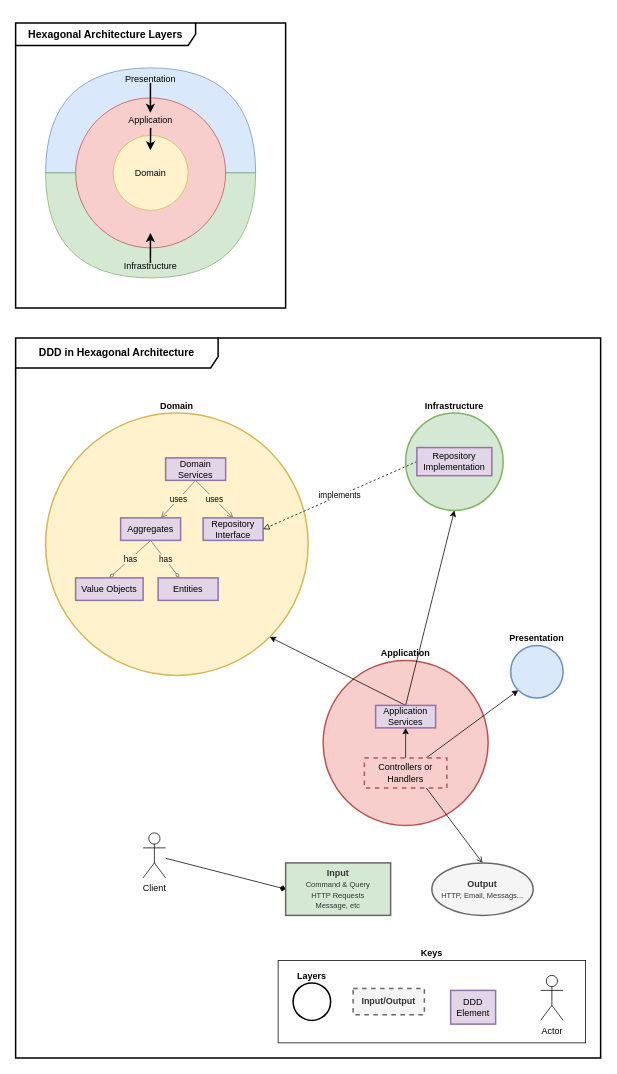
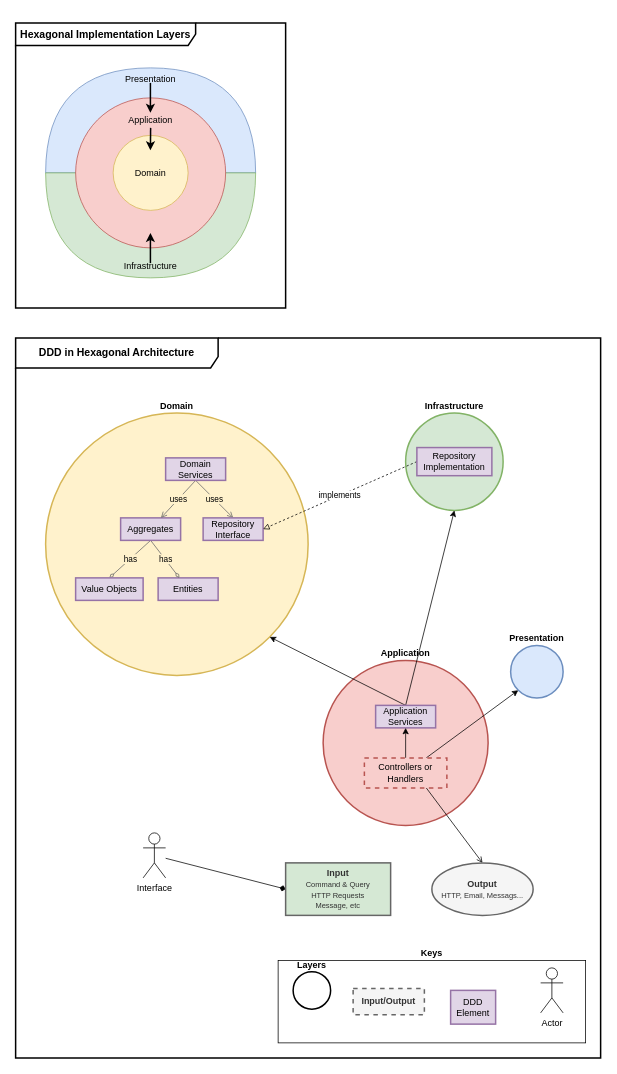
  <mxCell id="0" />
  <mxCell id="1" parent="0" />
  <mxCell id="2" value="Keys" style="rounded=0;whiteSpace=wrap;html=1;fillColor=none;labelPosition=center;verticalLabelPosition=top;align=center;verticalAlign=bottom;fontStyle=1" vertex="1" parent="1"><mxGeometry x="370" y="1280" width="410" height="110" as="geometry" /></mxCell>
  <mxCell id="3" value="Application" style="ellipse;whiteSpace=wrap;html=1;aspect=fixed;labelPosition=center;verticalLabelPosition=top;align=center;verticalAlign=bottom;fontStyle=1;fillColor=#f8cecc;strokeColor=#b85450;strokeWidth=2;" parent="1" vertex="1"><mxGeometry x="430" y="880" width="220" height="220" as="geometry" /></mxCell>
  <mxCell id="4" value="Domain" style="ellipse;whiteSpace=wrap;html=1;aspect=fixed;labelPosition=center;verticalLabelPosition=top;align=center;verticalAlign=bottom;fontStyle=1;fillColor=#fff2cc;strokeColor=#d6b656;strokeWidth=2;" parent="1" vertex="1"><mxGeometry x="60" y="550" width="350" height="350" as="geometry" /></mxCell>
  <mxCell id="5" value="" style="shape=or;whiteSpace=wrap;html=1;fillColor=#dae8fc;strokeColor=#6c8ebf;rotation=-90;" parent="1" vertex="1"><mxGeometry x="130" y="20" width="140" height="280" as="geometry" /></mxCell>
  <mxCell id="6" value="" style="shape=or;whiteSpace=wrap;html=1;rotation=90;fillColor=#d5e8d4;strokeColor=#82b366;" parent="1" vertex="1"><mxGeometry x="130" y="160" width="140" height="280" as="geometry" /></mxCell>
  <mxCell id="7" value="Domain" style="ellipse;whiteSpace=wrap;html=1;aspect=fixed;fillColor=#f8cecc;strokeColor=#b85450;" parent="1" vertex="1"><mxGeometry x="100" y="130" width="200" height="200" as="geometry" /></mxCell>
  <mxCell id="8" value="Domain" style="ellipse;whiteSpace=wrap;html=1;aspect=fixed;fillColor=#fff2cc;strokeColor=#d6b656;" parent="1" vertex="1"><mxGeometry x="150" y="180" width="100" height="100" as="geometry" /></mxCell>
  <mxCell id="9" value="" style="endArrow=classic;html=1;rounded=0;strokeWidth=2;" parent="1" edge="1"><mxGeometry width="50" height="50" relative="1" as="geometry"><mxPoint x="199.71" y="350.29" as="sourcePoint" /><mxPoint x="199.71" y="310" as="targetPoint" /></mxGeometry></mxCell>
  <mxCell id="10" value="" style="endArrow=classic;html=1;rounded=0;strokeWidth=2;" parent="1" edge="1"><mxGeometry width="50" height="50" relative="1" as="geometry"><mxPoint x="199.71" y="110" as="sourcePoint" /><mxPoint x="199.71" y="150" as="targetPoint" /></mxGeometry></mxCell>
  <mxCell id="11" value="Infrastructure" style="text;html=1;strokeColor=none;fillColor=none;align=center;verticalAlign=middle;whiteSpace=wrap;rounded=0;" parent="1" vertex="1"><mxGeometry x="170" y="340" width="60" height="30" as="geometry" /></mxCell>
  <mxCell id="12" value="Presentation" style="text;html=1;strokeColor=none;fillColor=none;align=center;verticalAlign=middle;whiteSpace=wrap;rounded=0;" parent="1" vertex="1"><mxGeometry x="170" y="90" width="60" height="30" as="geometry" /></mxCell>
  <mxCell id="13" value="" style="endArrow=classic;html=1;rounded=0;strokeWidth=2;" parent="1" edge="1"><mxGeometry width="50" height="50" relative="1" as="geometry"><mxPoint x="200" y="170" as="sourcePoint" /><mxPoint x="199.71" y="200" as="targetPoint" /></mxGeometry></mxCell>
  <mxCell id="14" value="Application" style="text;html=1;strokeColor=none;fillColor=none;align=center;verticalAlign=middle;whiteSpace=wrap;rounded=0;" parent="1" vertex="1"><mxGeometry x="170" y="145" width="60" height="30" as="geometry" /></mxCell>
- <mxCell id="15" value="Hexagonal Architecture Layers" style="shape=umlFrame;whiteSpace=wrap;html=1;pointerEvents=0;width=240;height=30;fontStyle=1;fontSize=14;strokeWidth=2;" parent="1" vertex="1"><mxGeometry x="20" y="30" width="360" height="380" as="geometry" /></mxCell>
+ <mxCell id="15" value="Hexagonal Implementation Layers" style="shape=umlFrame;whiteSpace=wrap;html=1;pointerEvents=0;width=240;height=30;fontStyle=1;fontSize=14;strokeWidth=2;" parent="1" vertex="1"><mxGeometry x="20" y="30" width="360" height="380" as="geometry" /></mxCell>
  <mxCell id="16" value="Entities" style="rounded=0;whiteSpace=wrap;html=1;fillColor=#e1d5e7;strokeColor=#9673a6;strokeWidth=2;" parent="1" vertex="1"><mxGeometry x="210" y="770" width="80" height="30" as="geometry" /></mxCell>
  <mxCell id="17" value="has" style="rounded=0;orthogonalLoop=1;jettySize=auto;html=1;exitX=0.5;exitY=1;exitDx=0;exitDy=0;entryX=0.5;entryY=0;entryDx=0;entryDy=0;fillColor=#f5f5f5;strokeColor=#666666;endArrow=diamondThin;endFill=0;labelBackgroundColor=#FFF2CC;" parent="1" source="19" target="20" edge="1"><mxGeometry relative="1" as="geometry" /></mxCell>
  <mxCell id="18" value="has" style="rounded=0;orthogonalLoop=1;jettySize=auto;html=1;exitX=0.5;exitY=1;exitDx=0;exitDy=0;fillColor=#f5f5f5;strokeColor=#666666;endArrow=diamondThin;endFill=0;strokeWidth=1;labelBackgroundColor=#FFF2CC;" parent="1" source="19" target="16" edge="1"><mxGeometry relative="1" as="geometry" /></mxCell>
  <mxCell id="19" value="Aggregates" style="rounded=0;whiteSpace=wrap;html=1;fillColor=#e1d5e7;strokeColor=#9673a6;strokeWidth=2;" parent="1" vertex="1"><mxGeometry x="160" y="690" width="80" height="30" as="geometry" /></mxCell>
  <mxCell id="20" value="Value Objects" style="rounded=0;whiteSpace=wrap;html=1;fillColor=#e1d5e7;strokeColor=#9673a6;strokeWidth=2;" parent="1" vertex="1"><mxGeometry x="100" y="770" width="90" height="30" as="geometry" /></mxCell>
  <mxCell id="21" value="uses" style="rounded=0;orthogonalLoop=1;jettySize=auto;html=1;exitX=0.5;exitY=1;exitDx=0;exitDy=0;fillColor=#f5f5f5;strokeColor=#666666;endArrow=open;endFill=0;labelBackgroundColor=#FFF2CC;" parent="1" source="23" target="19" edge="1"><mxGeometry relative="1" as="geometry" /></mxCell>
  <mxCell id="22" value="uses" style="rounded=0;orthogonalLoop=1;jettySize=auto;html=1;exitX=0.5;exitY=1;exitDx=0;exitDy=0;entryX=0.5;entryY=0;entryDx=0;entryDy=0;fillColor=#f5f5f5;strokeColor=#666666;endArrow=open;endFill=0;labelBackgroundColor=#FFF2CC;" parent="1" source="23" target="24" edge="1"><mxGeometry relative="1" as="geometry" /></mxCell>
  <mxCell id="23" value="Domain&lt;br&gt;Services" style="rounded=0;whiteSpace=wrap;html=1;fillColor=#e1d5e7;strokeColor=#9673a6;strokeWidth=2;" parent="1" vertex="1"><mxGeometry x="220" y="610" width="80" height="30" as="geometry" /></mxCell>
  <mxCell id="24" value="Repository&lt;br&gt;Interface" style="rounded=0;whiteSpace=wrap;html=1;fillColor=#e1d5e7;strokeColor=#9673a6;strokeWidth=2;" parent="1" vertex="1"><mxGeometry x="270" y="690" width="80" height="30" as="geometry" /></mxCell>
  <mxCell id="25" value="" style="rounded=0;orthogonalLoop=1;jettySize=auto;html=1;exitX=0.75;exitY=0;exitDx=0;exitDy=0;entryX=0;entryY=1;entryDx=0;entryDy=0;" parent="1" source="35" target="39" edge="1"><mxGeometry relative="1" as="geometry" /></mxCell>
  <mxCell id="26" value="Infrastructure" style="ellipse;whiteSpace=wrap;html=1;aspect=fixed;labelPosition=center;verticalLabelPosition=top;align=center;verticalAlign=bottom;fontStyle=1;fillColor=#d5e8d4;strokeColor=#82b366;strokeWidth=2;" parent="1" vertex="1"><mxGeometry x="540" y="550" width="130" height="130" as="geometry" /></mxCell>
  <mxCell id="27" value="implements" style="rounded=0;orthogonalLoop=1;jettySize=auto;html=1;exitX=0;exitY=0.5;exitDx=0;exitDy=0;entryX=1;entryY=0.5;entryDx=0;entryDy=0;dashed=1;endArrow=block;endFill=0;" parent="1" source="28" target="24" edge="1"><mxGeometry relative="1" as="geometry" /></mxCell>
  <mxCell id="28" value="Repository&lt;br&gt;Implementation" style="rounded=0;whiteSpace=wrap;html=1;fillColor=#e1d5e7;strokeColor=#9673a6;strokeWidth=2;" parent="1" vertex="1"><mxGeometry x="555" y="596.25" width="100" height="37.5" as="geometry" /></mxCell>
  <mxCell id="29" style="rounded=0;orthogonalLoop=1;jettySize=auto;html=1;exitX=0.5;exitY=0;exitDx=0;exitDy=0;entryX=0.5;entryY=1;entryDx=0;entryDy=0;" parent="1" source="31" target="26" edge="1"><mxGeometry relative="1" as="geometry" /></mxCell>
  <mxCell id="30" style="rounded=0;orthogonalLoop=1;jettySize=auto;html=1;exitX=0.5;exitY=0;exitDx=0;exitDy=0;entryX=1;entryY=1;entryDx=0;entryDy=0;" parent="1" source="31" target="4" edge="1"><mxGeometry relative="1" as="geometry" /></mxCell>
  <mxCell id="31" value="Application&lt;br&gt;Services" style="rounded=0;whiteSpace=wrap;html=1;fillColor=#e1d5e7;strokeColor=#9673a6;strokeWidth=2;" parent="1" vertex="1"><mxGeometry x="500" y="940" width="80" height="30" as="geometry" /></mxCell>
  <mxCell id="32" value="DDD in Hexagonal Architecture" style="shape=umlFrame;whiteSpace=wrap;html=1;pointerEvents=0;width=270;height=40;fontStyle=1;strokeWidth=2;fontSize=14;" parent="1" vertex="1"><mxGeometry x="20" y="450" width="780" height="960" as="geometry" /></mxCell>
  <mxCell id="33" style="edgeStyle=orthogonalEdgeStyle;rounded=0;orthogonalLoop=1;jettySize=auto;html=1;exitX=0.5;exitY=0;exitDx=0;exitDy=0;entryX=0.5;entryY=1;entryDx=0;entryDy=0;" parent="1" source="35" target="31" edge="1"><mxGeometry relative="1" as="geometry" /></mxCell>
  <mxCell id="34" style="rounded=0;orthogonalLoop=1;jettySize=auto;html=1;exitX=0.75;exitY=1;exitDx=0;exitDy=0;entryX=0.5;entryY=0;entryDx=0;entryDy=0;endArrow=open;" edge="1" parent="1" source="35" target="44"><mxGeometry relative="1" as="geometry" /></mxCell>
  <mxCell id="35" value="Controllers or&lt;br&gt;Handlers" style="rounded=0;whiteSpace=wrap;html=1;fillColor=#f8cecc;strokeColor=#b85450;strokeWidth=2;dashed=1;" parent="1" vertex="1"><mxGeometry x="485" y="1010" width="110" height="40" as="geometry" /></mxCell>
  <mxCell id="36" style="rounded=0;orthogonalLoop=1;jettySize=auto;html=1;entryX=0;entryY=0.5;entryDx=0;entryDy=0;endArrow=diamond;" parent="1" source="37" target="38" edge="1"><mxGeometry relative="1" as="geometry" /></mxCell>
- <mxCell id="37" value="Client" style="shape=umlActor;verticalLabelPosition=bottom;verticalAlign=top;html=1;outlineConnect=0;" parent="1" vertex="1"><mxGeometry x="190" y="1110" width="30" height="60" as="geometry" /></mxCell>
+ <mxCell id="37" value="Interface" style="shape=umlActor;verticalLabelPosition=bottom;verticalAlign=top;html=1;outlineConnect=0;" parent="1" vertex="1"><mxGeometry x="190" y="1110" width="30" height="60" as="geometry" /></mxCell>
  <mxCell id="38" value="&lt;b&gt;Input&lt;/b&gt;&lt;br&gt;&lt;font style=&quot;font-size: 10px;&quot;&gt;Command &amp;amp; Query&lt;br&gt;HTTP Requests&lt;br&gt;Message, etc&lt;/font&gt;" style="rounded=0;whiteSpace=wrap;html=1;fillColor=#d5e8d4;strokeColor=#666666;strokeWidth=2;fontColor=#333333;" parent="1" vertex="1"><mxGeometry x="380" y="1150" width="140" height="70" as="geometry" /></mxCell>
  <mxCell id="39" value="Presentation" style="ellipse;whiteSpace=wrap;html=1;aspect=fixed;labelPosition=center;verticalLabelPosition=top;align=center;verticalAlign=bottom;fontStyle=1;fillColor=#dae8fc;strokeColor=#6c8ebf;strokeWidth=2;" parent="1" vertex="1"><mxGeometry x="680" y="860" width="70" height="70" as="geometry" /></mxCell>
  <mxCell id="40" value="DDD Element" style="rounded=0;whiteSpace=wrap;html=1;fillColor=#e1d5e7;strokeColor=#9673a6;strokeWidth=2;" vertex="1" parent="1"><mxGeometry x="600" y="1320" width="60" height="45" as="geometry" /></mxCell>
- <mxCell id="41" value="Layers" style="ellipse;whiteSpace=wrap;html=1;aspect=fixed;labelPosition=center;verticalLabelPosition=top;align=center;verticalAlign=bottom;fontStyle=1;strokeWidth=2;" vertex="1" parent="1"><mxGeometry x="390" y="1310" width="50" height="50" as="geometry" /></mxCell>
+ <mxCell id="41" value="Layers" style="ellipse;whiteSpace=wrap;html=1;aspect=fixed;labelPosition=center;verticalLabelPosition=top;align=center;verticalAlign=bottom;fontStyle=1;strokeWidth=2;" vertex="1" parent="1"><mxGeometry x="390" y="1295" width="50" height="50" as="geometry" /></mxCell>
  <mxCell id="42" value="&lt;b&gt;Input/Output&lt;span style=&quot;font-size: 10px;&quot;&gt;&lt;br&gt;&lt;/span&gt;&lt;/b&gt;" style="rounded=0;whiteSpace=wrap;html=1;fillColor=#f5f5f5;strokeColor=#666666;strokeWidth=2;fontColor=#333333;dashed=1;" vertex="1" parent="1"><mxGeometry x="470" y="1317.5" width="95" height="35" as="geometry" /></mxCell>
- <mxCell id="43" value="Actor" style="shape=umlActor;verticalLabelPosition=bottom;verticalAlign=top;html=1;outlineConnect=0;" vertex="1" parent="1"><mxGeometry x="720" y="1300" width="30" height="60" as="geometry" /></mxCell>
+ <mxCell id="43" value="Actor" style="shape=umlActor;verticalLabelPosition=bottom;verticalAlign=top;html=1;outlineConnect=0;" vertex="1" parent="1"><mxGeometry x="720" y="1290" width="30" height="60" as="geometry" /></mxCell>
  <mxCell id="44" value="&lt;b&gt;Output&lt;/b&gt;&lt;br&gt;&lt;font style=&quot;font-size: 10px;&quot;&gt;HTTP, Email, Messags...&lt;/font&gt;" style="ellipse;whiteSpace=wrap;html=1;fillColor=#f5f5f5;strokeColor=#666666;strokeWidth=2;fontColor=#333333;" vertex="1" parent="1"><mxGeometry x="575" y="1150" width="135" height="70" as="geometry" /></mxCell>
